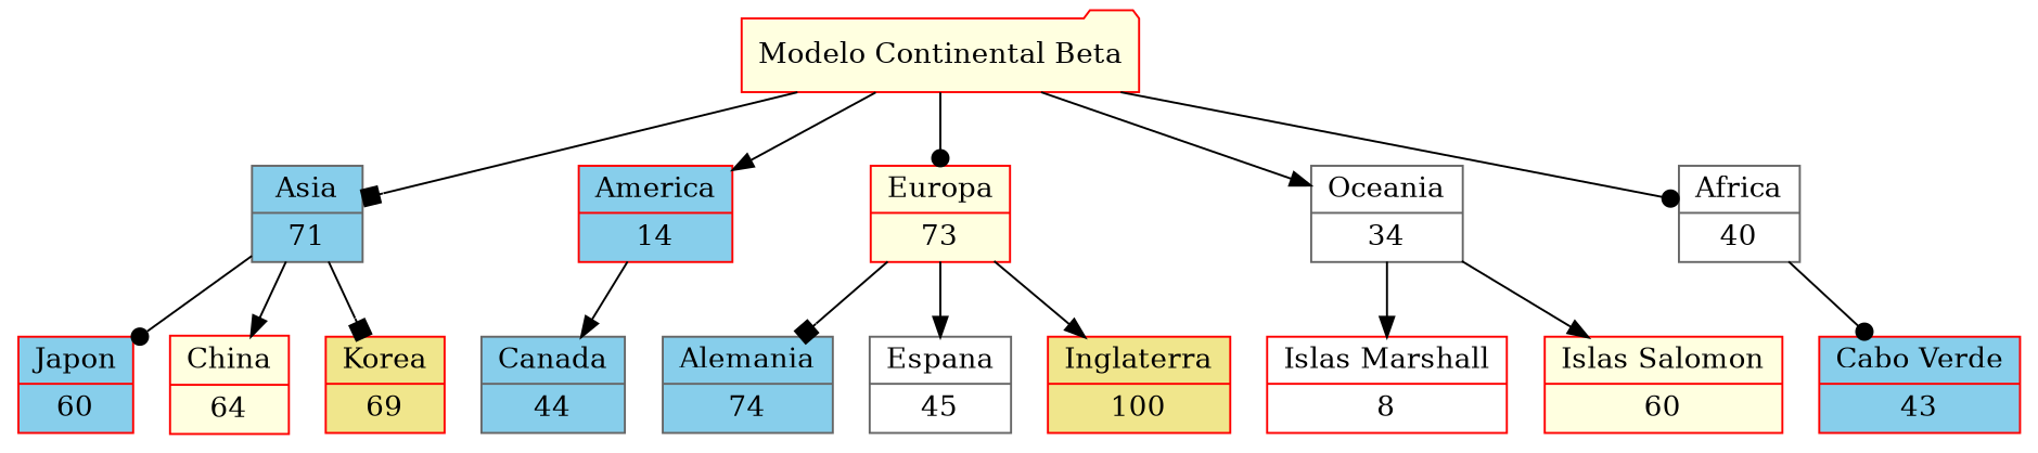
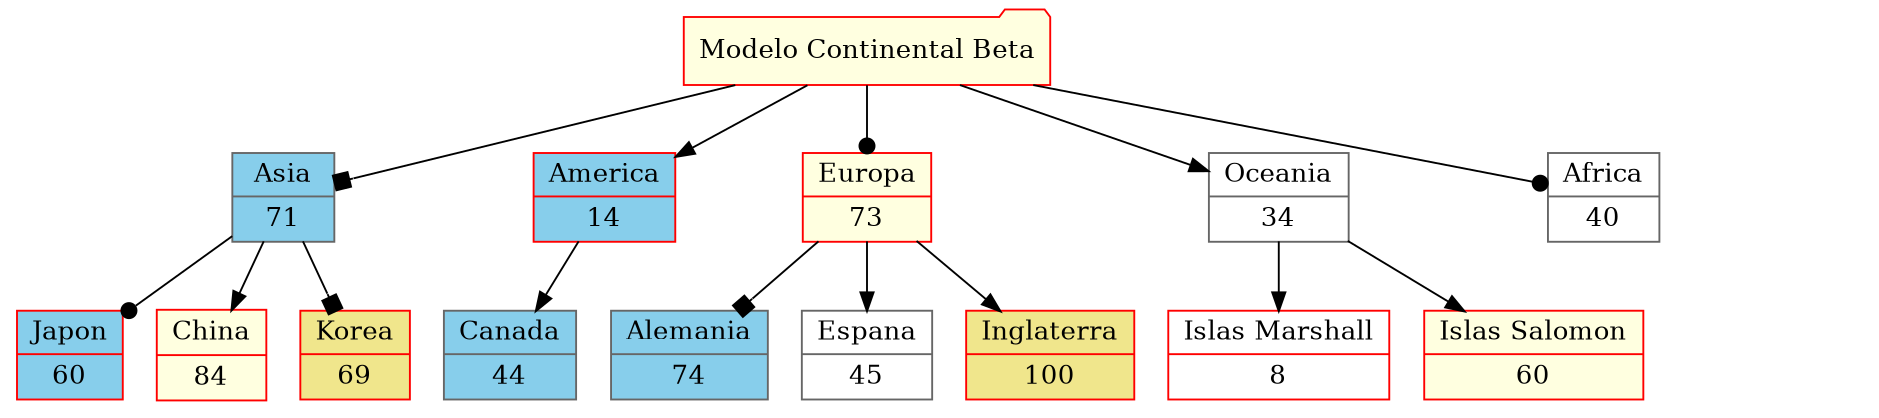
  digraph {
    node [color=red fillcolor=skyblue shape=record style=filled]
    edge [arrowhead=normal]
    "Modelo Continental Beta" [fillcolor=lightyellow shape=folder]
    n2 [color=gray40 label="{Asia|71}"]
    n3 [label="{America|14}"]
    n4 [fillcolor=lightyellow label="{Europa|73}"]
    n5 [color=gray40 fillcolor=white label="{Oceania|34}"]
    n6 [color=gray40 fillcolor=white label="{Africa|40}"]
    n7 [label="{Japon|60}"]
-   n8 [fillcolor=lightyellow label="{China|64}"]
+   n8 [fillcolor=lightyellow label="{China|84}"]
    n9 [fillcolor=khaki label="{Korea|69}"]
    n10 [color=gray40 label="{Canada|44}"]
    n11 [color=gray40 label="{Alemania|74}"]
    n12 [color=gray40 fillcolor=white label="{Espana|45}"]
    n13 [fillcolor=khaki label="{Inglaterra|100}"]
    n14 [fillcolor=white label="{Islas Marshall|8}"]
    n15 [fillcolor=lightyellow label="{Islas Salomon|60}"]
-   n16 [label="{Cabo Verde|43}"]
    "Modelo Continental Beta" -> n2 [arrowhead=box]
    "Modelo Continental Beta" -> n3
    "Modelo Continental Beta" -> n4 [arrowhead=dot]
    "Modelo Continental Beta" -> n5
    "Modelo Continental Beta" -> n6 [arrowhead=dot]
    n2 -> n7 [arrowhead=dot]
    n2 -> n8
    n2 -> n9 [arrowhead=box]
    n3 -> n10
    n4 -> n11 [arrowhead=box]
    n4 -> n12
    n4 -> n13
    n5 -> n14
    n5 -> n15
-   n6 -> n16 [arrowhead=dot]
  }
